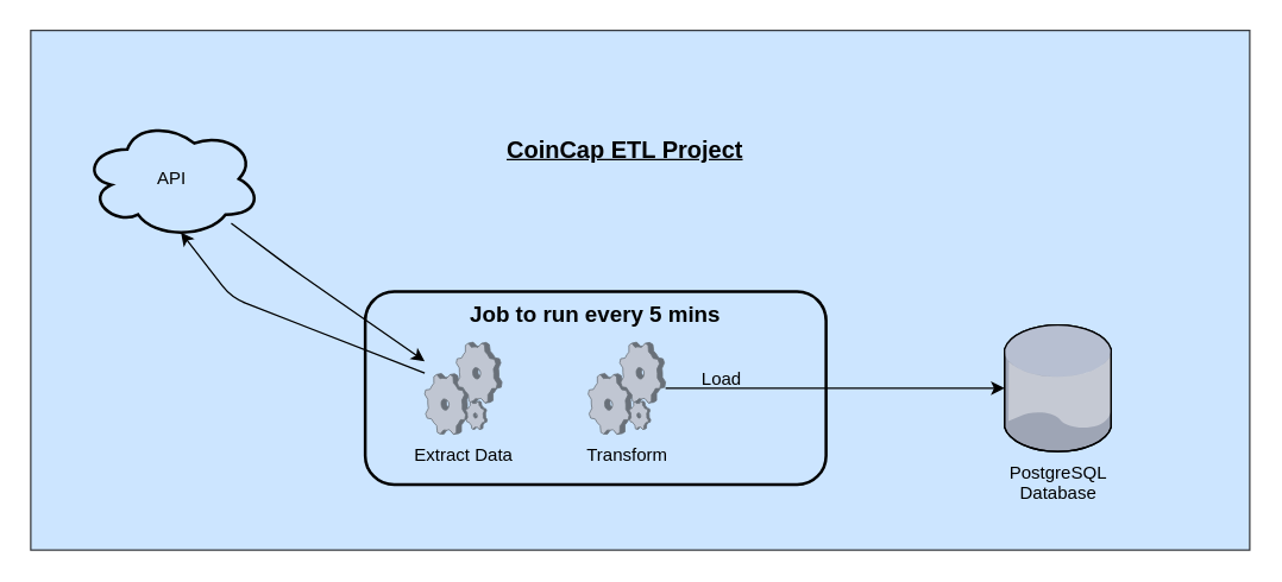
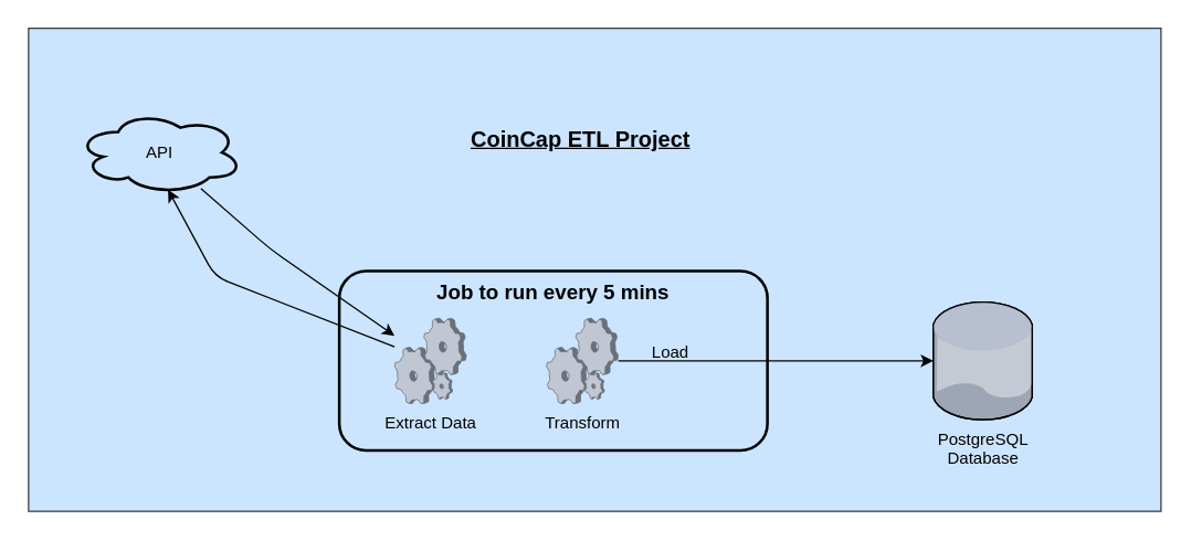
  <mxCell id="0" />
  <mxCell id="1" parent="0" />
  <mxCell id="2" value="" style="rounded=0;whiteSpace=wrap;html=1;labelBackgroundColor=none;fillColor=#cce5ff;strokeColor=#36393d;" parent="1" vertex="1"><mxGeometry x="20" y="20" width="820" height="350" as="geometry" /></mxCell>
  <mxCell id="3" value="" style="rounded=1;whiteSpace=wrap;html=1;fillColor=none;strokeColor=#000000;strokeWidth=2;fontColor=#000000;" parent="1" vertex="1"><mxGeometry x="245" y="195.99" width="310" height="130" as="geometry" /></mxCell>
  <mxCell id="4" style="edgeStyle=none;html=1;entryX=0.55;entryY=0.95;entryDx=0;entryDy=0;entryPerimeter=0;fontColor=#000000;strokeColor=#000000;" parent="1" source="5" target="10" edge="1"><mxGeometry relative="1" as="geometry"><Array as="points"><mxPoint x="155" y="200" /></Array></mxGeometry></mxCell>
  <mxCell id="5" value="Extract Data" style="verticalLabelPosition=bottom;sketch=0;aspect=fixed;html=1;verticalAlign=top;strokeColor=none;align=center;outlineConnect=0;shape=mxgraph.citrix.process;fontColor=#000000;" parent="1" vertex="1"><mxGeometry x="285" y="229.99" width="52" height="62" as="geometry" /></mxCell>
  <mxCell id="6" value="&lt;font&gt;PostgreSQL&lt;br&gt;Database&lt;/font&gt;" style="verticalLabelPosition=bottom;sketch=0;aspect=fixed;html=1;verticalAlign=top;strokeColor=none;align=center;outlineConnect=0;shape=mxgraph.citrix.database;fontColor=#000000;" parent="1" vertex="1"><mxGeometry x="675" y="218.35" width="72.5" height="85.29" as="geometry" /></mxCell>
  <mxCell id="7" style="edgeStyle=none;html=1;fontColor=#000000;strokeColor=#000000;" parent="1" source="8" target="6" edge="1"><mxGeometry relative="1" as="geometry" /></mxCell>
  <mxCell id="8" value="Transform" style="verticalLabelPosition=bottom;sketch=0;aspect=fixed;html=1;verticalAlign=top;strokeColor=none;align=center;outlineConnect=0;shape=mxgraph.citrix.process;fontColor=#000000;" parent="1" vertex="1"><mxGeometry x="395" y="229.99" width="52" height="62" as="geometry" /></mxCell>
  <mxCell id="9" style="edgeStyle=none;html=1;fontColor=#000000;strokeColor=#000000;" parent="1" source="10" target="5" edge="1"><mxGeometry relative="1" as="geometry"><Array as="points"><mxPoint x="195" y="180" /></Array></mxGeometry></mxCell>
- <mxCell id="10" value="API" style="ellipse;shape=cloud;whiteSpace=wrap;html=1;fillColor=none;strokeWidth=2;strokeColor=#000000;fontColor=#000000;" parent="1" vertex="1"><mxGeometry x="55" y="80" width="120" height="80" as="geometry" /></mxCell>
+ <mxCell id="10" value="API" style="ellipse;shape=cloud;whiteSpace=wrap;html=1;fillColor=none;strokeWidth=2;strokeColor=#000000;fontColor=#000000;" parent="1" vertex="1"><mxGeometry x="55" y="80" width="120" height="60" as="geometry" /></mxCell>
  <mxCell id="11" value="Load" style="text;html=1;strokeColor=none;fillColor=none;align=center;verticalAlign=middle;whiteSpace=wrap;rounded=0;fontColor=#000000;" parent="1" vertex="1"><mxGeometry x="455" y="239.99" width="60" height="30" as="geometry" /></mxCell>
  <mxCell id="12" value="&lt;b&gt;&lt;font style=&quot;font-size: 16px&quot;&gt;&lt;u&gt;CoinCap ETL Project&lt;/u&gt;&lt;/font&gt;&lt;/b&gt;" style="text;html=1;strokeColor=none;fillColor=none;align=center;verticalAlign=middle;whiteSpace=wrap;rounded=0;labelBackgroundColor=none;fontColor=#000000;" parent="1" vertex="1"><mxGeometry x="255" y="85" width="330" height="30" as="geometry" /></mxCell>
  <mxCell id="13" value="&lt;font style=&quot;font-size: 15px&quot;&gt;&lt;b&gt;Job to run every 5 mins&lt;/b&gt;&lt;/font&gt;" style="text;html=1;strokeColor=none;fillColor=none;align=center;verticalAlign=middle;whiteSpace=wrap;rounded=0;labelBackgroundColor=none;fontSize=16;fontColor=#000000;" parent="1" vertex="1"><mxGeometry x="295" y="195.99" width="210" height="30" as="geometry" /></mxCell>
